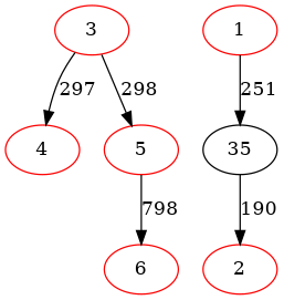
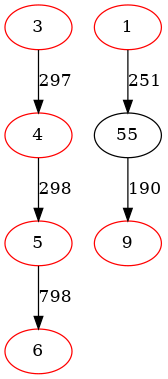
  digraph {
    node [color=red]
    3
    4
    5
    6
-   35 [color=black]
+   35 [color=black label=55]
    1
-   2
+   2 [label=9]
    3 -> 4 [label=297]
-   3 -> 5 [label=298]
+   4 -> 5 [label=298]
    5 -> 6 [label=798]
    35 -> 2 [label=190]
    1 -> 35 [label=251]
  }
